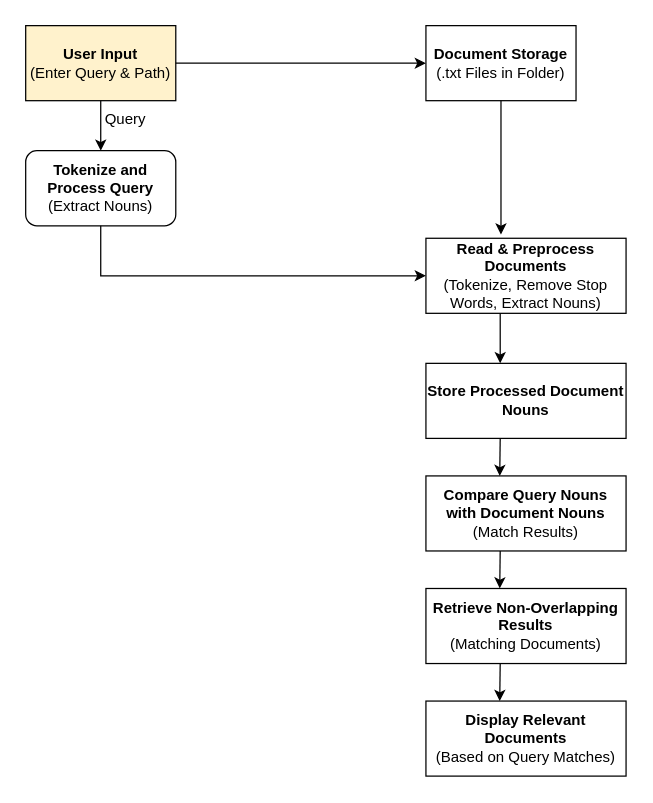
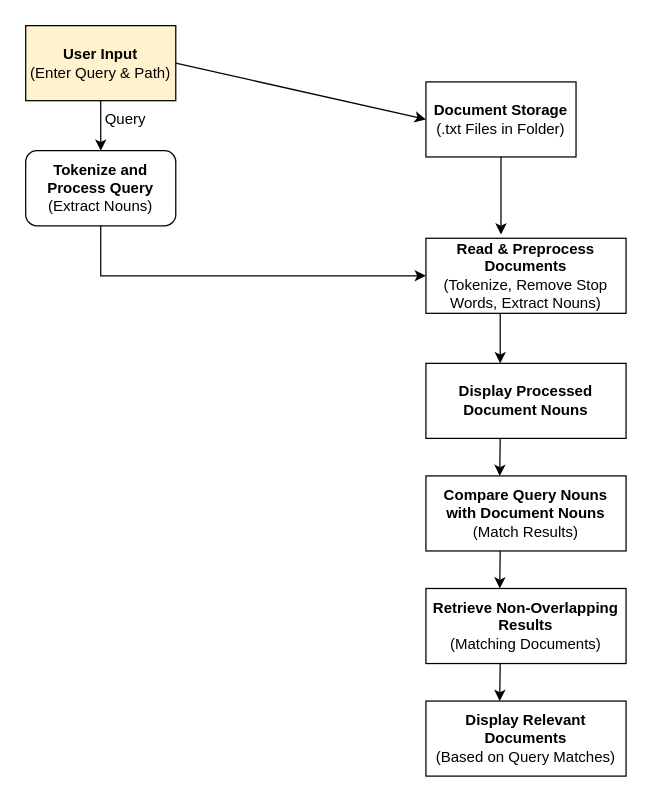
  <mxCell id="0" />
  <mxCell id="1" parent="0" />
  <mxCell id="2" value="&lt;strong&gt;Tokenize and Process Query&lt;/strong&gt;&lt;br&gt;(Extract Nouns)" style="whiteSpace=wrap;html=1;rounded=1;" vertex="1" parent="1"><mxGeometry x="20" y="120" width="120" height="60" as="geometry" /></mxCell>
  <mxCell id="3" value="&lt;strong&gt;User Input&lt;/strong&gt;&lt;br&gt;(Enter Query &amp;amp; Path)" style="rounded=0;whiteSpace=wrap;html=1;fillColor=#fff2cc;" vertex="1" parent="1"><mxGeometry x="20" y="20" width="120" height="60" as="geometry" /></mxCell>
  <mxCell id="4" value="&lt;strong&gt;Display Relevant Documents&lt;/strong&gt;&lt;br&gt;(Based on Query Matches)" style="rounded=0;whiteSpace=wrap;html=1;" vertex="1" parent="1"><mxGeometry x="340" y="560" width="160" height="60" as="geometry" /></mxCell>
  <mxCell id="5" value="&lt;strong&gt;Retrieve Non-Overlapping Results&lt;/strong&gt;&lt;br&gt;(Matching Documents)" style="rounded=0;whiteSpace=wrap;html=1;" vertex="1" parent="1"><mxGeometry x="340" y="470" width="160" height="60" as="geometry" /></mxCell>
  <mxCell id="6" value="&lt;strong&gt;Compare Query Nouns with Document Nouns&lt;/strong&gt;&lt;br&gt;(Match Results)" style="rounded=0;whiteSpace=wrap;html=1;" vertex="1" parent="1"><mxGeometry x="340" y="380" width="160" height="60" as="geometry" /></mxCell>
- <mxCell id="7" value="&lt;b&gt;Store Processed Document Nouns&lt;/b&gt;" style="rounded=0;whiteSpace=wrap;html=1;" vertex="1" parent="1"><mxGeometry x="340" y="290" width="160" height="60" as="geometry" /></mxCell>
+ <mxCell id="7" value="&lt;b&gt;Display Processed Document Nouns&lt;/b&gt;" style="rounded=0;whiteSpace=wrap;html=1;" vertex="1" parent="1"><mxGeometry x="340" y="290" width="160" height="60" as="geometry" /></mxCell>
  <mxCell id="8" value="&lt;strong&gt;Read &amp;amp; Preprocess Documents&lt;/strong&gt;&lt;br&gt;(Tokenize, Remove Stop Words, Extract Nouns)" style="rounded=0;whiteSpace=wrap;html=1;" vertex="1" parent="1"><mxGeometry x="340" y="190" width="160" height="60" as="geometry" /></mxCell>
- <mxCell id="9" value="&lt;strong&gt;Document Storage&lt;/strong&gt;&lt;br&gt;(.txt Files in Folder)" style="rounded=0;whiteSpace=wrap;html=1;" vertex="1" parent="1"><mxGeometry x="340" y="20" width="120" height="60" as="geometry" /></mxCell>
+ <mxCell id="9" value="&lt;strong&gt;Document Storage&lt;/strong&gt;&lt;br&gt;(.txt Files in Folder)" style="rounded=0;whiteSpace=wrap;html=1;" vertex="1" parent="1"><mxGeometry x="340" y="65" width="120" height="60" as="geometry" /></mxCell>
  <mxCell id="10" value="" style="endArrow=classic;html=1;rounded=0;" edge="1" parent="1"><mxGeometry width="50" height="50" relative="1" as="geometry"><mxPoint x="399.38" y="250" as="sourcePoint" /><mxPoint x="399.38" y="290" as="targetPoint" /></mxGeometry></mxCell>
  <mxCell id="11" value="" style="endArrow=classic;html=1;rounded=0;" edge="1" parent="1" source="9"><mxGeometry width="50" height="50" relative="1" as="geometry"><mxPoint x="375" y="160" as="sourcePoint" /><mxPoint x="400" y="187" as="targetPoint" /></mxGeometry></mxCell>
  <mxCell id="12" value="" style="endArrow=classic;html=1;rounded=0;entryX=0.5;entryY=0;entryDx=0;entryDy=0;" edge="1" parent="1" target="2"><mxGeometry width="50" height="50" relative="1" as="geometry"><mxPoint x="80" y="80" as="sourcePoint" /><mxPoint x="110" y="225" as="targetPoint" /></mxGeometry></mxCell>
  <mxCell id="13" value="" style="endArrow=classic;html=1;rounded=0;entryX=0;entryY=0.5;entryDx=0;entryDy=0;" edge="1" parent="1" target="9"><mxGeometry width="50" height="50" relative="1" as="geometry"><mxPoint x="140" y="50" as="sourcePoint" /><mxPoint x="190" y="0" as="targetPoint" /></mxGeometry></mxCell>
  <mxCell id="14" value="" style="endArrow=classic;html=1;rounded=0;" edge="1" parent="1"><mxGeometry width="50" height="50" relative="1" as="geometry"><mxPoint x="399.37" y="350" as="sourcePoint" /><mxPoint x="399" y="380" as="targetPoint" /></mxGeometry></mxCell>
  <mxCell id="15" value="" style="endArrow=classic;html=1;rounded=0;" edge="1" parent="1"><mxGeometry width="50" height="50" relative="1" as="geometry"><mxPoint x="399.37" y="440" as="sourcePoint" /><mxPoint x="399" y="470" as="targetPoint" /></mxGeometry></mxCell>
  <mxCell id="16" value="" style="endArrow=classic;html=1;rounded=0;" edge="1" parent="1"><mxGeometry width="50" height="50" relative="1" as="geometry"><mxPoint x="399.37" y="530" as="sourcePoint" /><mxPoint x="399" y="560" as="targetPoint" /></mxGeometry></mxCell>
  <mxCell id="17" value="" style="endArrow=classic;html=1;rounded=0;exitX=0.5;exitY=1;exitDx=0;exitDy=0;entryX=0;entryY=0.5;entryDx=0;entryDy=0;" edge="1" parent="1" source="2" target="8"><mxGeometry width="50" height="50" relative="1" as="geometry"><mxPoint x="230" y="310" as="sourcePoint" /><mxPoint x="280" y="260" as="targetPoint" /><Array as="points"><mxPoint x="80" y="220" /></Array></mxGeometry></mxCell>
  <mxCell id="18" value="Query" style="text;html=1;align=center;verticalAlign=middle;whiteSpace=wrap;rounded=0;" vertex="1" parent="1"><mxGeometry x="70" y="80" width="60" height="30" as="geometry" /></mxCell>
